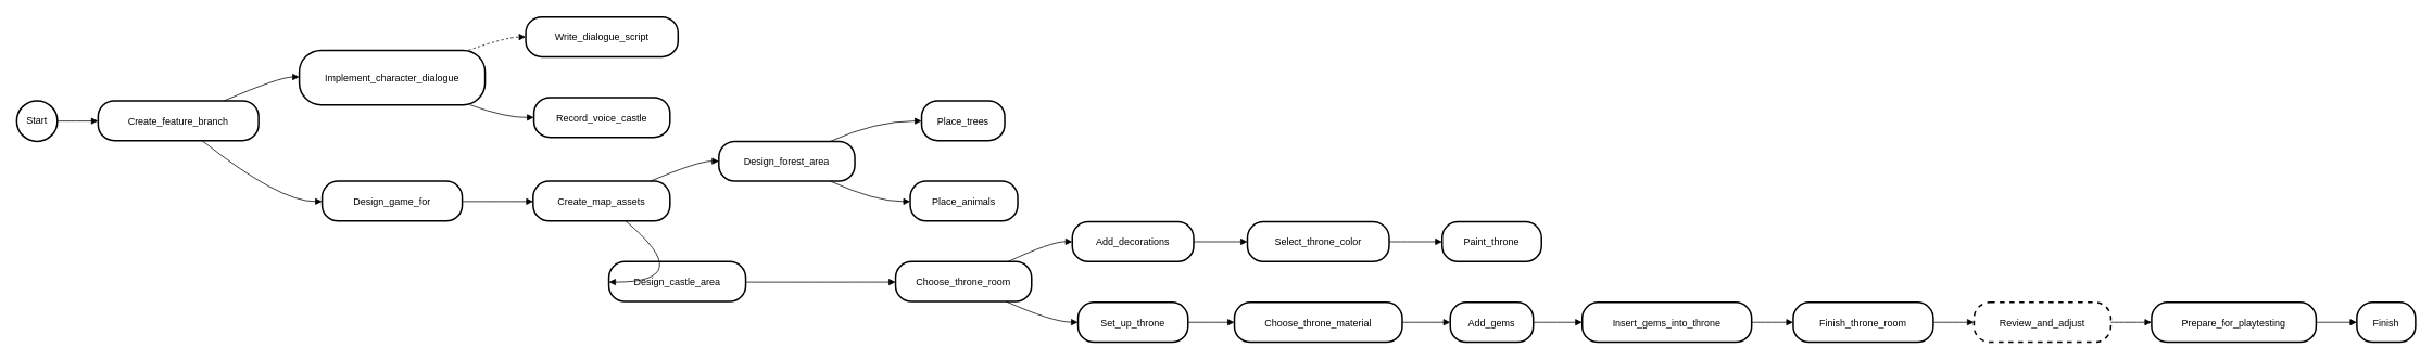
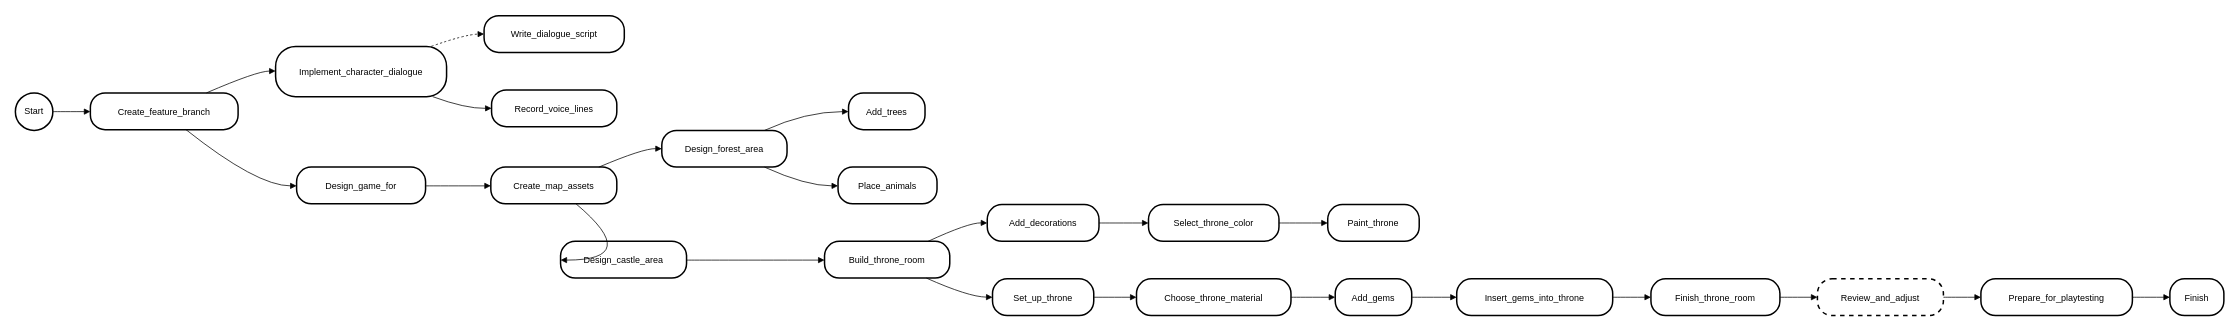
  <mxCell id="0" />
  <mxCell id="1" parent="0" />
  <mxCell id="2" value="Start" style="ellipse;aspect=fixed;strokeWidth=2;whiteSpace=wrap;" vertex="1" parent="1"><mxGeometry x="20" y="123" width="50" height="50" as="geometry" /></mxCell>
  <mxCell id="3" value="Create_feature_branch" style="rounded=1;arcSize=40;strokeWidth=2" vertex="1" parent="1"><mxGeometry x="120" y="123" width="197" height="49" as="geometry" /></mxCell>
  <mxCell id="4" value="Implement_character_dialogue" style="rounded=1;arcSize=40;strokeWidth=2" vertex="1" parent="1"><mxGeometry x="367" y="61" width="228" height="67" as="geometry" /></mxCell>
  <mxCell id="5" value="Design_game_for" style="rounded=1;arcSize=40;strokeWidth=2" vertex="1" parent="1"><mxGeometry x="395" y="222" width="172" height="49" as="geometry" /></mxCell>
  <mxCell id="6" value="Write_dialogue_script" style="rounded=1;arcSize=40;strokeWidth=2" vertex="1" parent="1"><mxGeometry x="645" y="20" width="187" height="49" as="geometry" /></mxCell>
- <mxCell id="7" value="Record_voice_castle" style="rounded=1;arcSize=40;strokeWidth=2" vertex="1" parent="1"><mxGeometry x="655" y="119" width="167" height="49" as="geometry" /></mxCell>
+ <mxCell id="7" value="Record_voice_lines" style="rounded=1;arcSize=40;strokeWidth=2" vertex="1" parent="1"><mxGeometry x="655" y="119" width="167" height="49" as="geometry" /></mxCell>
  <mxCell id="8" value="Create_map_assets" style="rounded=1;arcSize=40;strokeWidth=2" vertex="1" parent="1"><mxGeometry x="654" y="222" width="168" height="49" as="geometry" /></mxCell>
  <mxCell id="9" value="Design_forest_area" style="rounded=1;arcSize=40;strokeWidth=2" vertex="1" parent="1"><mxGeometry x="882" y="173" width="167" height="49" as="geometry" /></mxCell>
  <mxCell id="10" value="Design_castle_area" style="rounded=1;arcSize=40;strokeWidth=2" vertex="1" parent="1"><mxGeometry x="747" y="321" width="168" height="49" as="geometry" /></mxCell>
- <mxCell id="11" value="Place_trees" style="rounded=1;arcSize=40;strokeWidth=2" vertex="1" parent="1"><mxGeometry x="1131" y="123" width="102" height="49" as="geometry" /></mxCell>
+ <mxCell id="11" value="Add_trees" style="rounded=1;arcSize=40;strokeWidth=2" vertex="1" parent="1"><mxGeometry x="1131" y="123" width="102" height="49" as="geometry" /></mxCell>
  <mxCell id="12" value="Place_animals" style="rounded=1;arcSize=40;strokeWidth=2" vertex="1" parent="1"><mxGeometry x="1117" y="222" width="132" height="49" as="geometry" /></mxCell>
- <mxCell id="13" value="Choose_throne_room" style="rounded=1;arcSize=40;strokeWidth=2" vertex="1" parent="1"><mxGeometry x="1099" y="321" width="167" height="49" as="geometry" /></mxCell>
+ <mxCell id="13" value="Build_throne_room" style="rounded=1;arcSize=40;strokeWidth=2" vertex="1" parent="1"><mxGeometry x="1099" y="321" width="167" height="49" as="geometry" /></mxCell>
  <mxCell id="14" value="Add_decorations" style="rounded=1;arcSize=40;strokeWidth=2" vertex="1" parent="1"><mxGeometry x="1316" y="272" width="149" height="49" as="geometry" /></mxCell>
  <mxCell id="15" value="Set_up_throne" style="rounded=1;arcSize=40;strokeWidth=2" vertex="1" parent="1"><mxGeometry x="1323" y="371" width="135" height="49" as="geometry" /></mxCell>
  <mxCell id="16" value="Select_throne_color" style="rounded=1;arcSize=40;strokeWidth=2" vertex="1" parent="1"><mxGeometry x="1531" y="272" width="174" height="49" as="geometry" /></mxCell>
  <mxCell id="17" value="Choose_throne_material" style="rounded=1;arcSize=40;strokeWidth=2" vertex="1" parent="1"><mxGeometry x="1515" y="371" width="206" height="49" as="geometry" /></mxCell>
  <mxCell id="18" value="Paint_throne" style="rounded=1;arcSize=40;strokeWidth=2" vertex="1" parent="1"><mxGeometry x="1770" y="272" width="122" height="49" as="geometry" /></mxCell>
  <mxCell id="19" value="Add_gems" style="rounded=1;arcSize=40;strokeWidth=2" vertex="1" parent="1"><mxGeometry x="1780" y="371" width="102" height="49" as="geometry" /></mxCell>
  <mxCell id="20" value="Insert_gems_into_throne" style="rounded=1;arcSize=40;strokeWidth=2" vertex="1" parent="1"><mxGeometry x="1942" y="371" width="208" height="49" as="geometry" /></mxCell>
  <mxCell id="21" value="Finish_throne_room" style="rounded=1;arcSize=40;strokeWidth=2" vertex="1" parent="1"><mxGeometry x="2201" y="371" width="172" height="49" as="geometry" /></mxCell>
  <mxCell id="22" value="Review_and_adjust" style="rounded=1;arcSize=40;strokeWidth=2;dashed=1;" vertex="1" parent="1"><mxGeometry x="2423" y="371" width="168" height="49" as="geometry" /></mxCell>
  <mxCell id="23" value="Prepare_for_playtesting" style="rounded=1;arcSize=40;strokeWidth=2" vertex="1" parent="1"><mxGeometry x="2641" y="371" width="202" height="49" as="geometry" /></mxCell>
  <mxCell id="24" value="Finish" style="rounded=1;arcSize=40;strokeWidth=2" vertex="1" parent="1"><mxGeometry x="2893" y="371" width="72" height="49" as="geometry" /></mxCell>
  <mxCell id="25" value="" style="curved=1;startArrow=none;endArrow=block;exitX=1;exitY=0.5;entryX=0;entryY=0.51;" edge="1" parent="1" source="2" target="3"><mxGeometry relative="1" as="geometry"><Array as="points" /></mxGeometry></mxCell>
  <mxCell id="26" value="" style="curved=1;startArrow=none;endArrow=block;exitX=0.78;exitY=0.01;entryX=0;entryY=0.49;" edge="1" parent="1" source="3" target="4"><mxGeometry relative="1" as="geometry"><Array as="points"><mxPoint x="342" y="94" /></Array></mxGeometry></mxCell>
  <mxCell id="27" value="" style="curved=1;startArrow=none;endArrow=block;exitX=0.65;exitY=1.01;entryX=0;entryY=0.51;" edge="1" parent="1" source="3" target="5"><mxGeometry relative="1" as="geometry"><Array as="points"><mxPoint x="342" y="247" /></Array></mxGeometry></mxCell>
  <mxCell id="28" value="" style="curved=1;startArrow=none;endArrow=block;exitX=0.91;exitY=0;entryX=0;entryY=0.5;dashed=1;" edge="1" parent="1" source="4" target="6"><mxGeometry relative="1" as="geometry"><Array as="points"><mxPoint x="620" y="45" /></Array></mxGeometry></mxCell>
  <mxCell id="29" value="" style="curved=1;startArrow=none;endArrow=block;exitX=0.91;exitY=0.99;entryX=0;entryY=0.5;" edge="1" parent="1" source="4" target="7"><mxGeometry relative="1" as="geometry"><Array as="points"><mxPoint x="620" y="144" /></Array></mxGeometry></mxCell>
  <mxCell id="30" value="" style="curved=1;startArrow=none;endArrow=block;exitX=1;exitY=0.51;entryX=0;entryY=0.51;" edge="1" parent="1" source="5" target="8"><mxGeometry relative="1" as="geometry"><Array as="points" /></mxGeometry></mxCell>
  <mxCell id="31" value="" style="curved=1;startArrow=none;endArrow=block;exitX=0.85;exitY=0.01;entryX=0;entryY=0.5;" edge="1" parent="1" source="8" target="9"><mxGeometry relative="1" as="geometry"><Array as="points"><mxPoint x="857" y="197" /></Array></mxGeometry></mxCell>
  <mxCell id="32" value="" style="curved=1;startArrow=none;endArrow=block;exitX=0.68;exitY=1.01;entryX=0;entryY=0.51;" edge="1" parent="1" source="8" target="10"><mxGeometry relative="1" as="geometry"><Array as="points"><mxPoint x="857" y="346" /></Array></mxGeometry></mxCell>
  <mxCell id="33" value="" style="curved=1;startArrow=none;endArrow=block;exitX=0.82;exitY=0;entryX=0;entryY=0.51;" edge="1" parent="1" source="9" target="11"><mxGeometry relative="1" as="geometry"><Array as="points"><mxPoint x="1074" y="148" /></Array></mxGeometry></mxCell>
  <mxCell id="34" value="" style="curved=1;startArrow=none;endArrow=block;exitX=0.82;exitY=1;entryX=0;entryY=0.51;" edge="1" parent="1" source="9" target="12"><mxGeometry relative="1" as="geometry"><Array as="points"><mxPoint x="1074" y="247" /></Array></mxGeometry></mxCell>
  <mxCell id="35" value="" style="curved=1;startArrow=none;endArrow=block;exitX=0.99;exitY=0.51;entryX=0;entryY=0.51;" edge="1" parent="1" source="10" target="13"><mxGeometry relative="1" as="geometry"><Array as="points" /></mxGeometry></mxCell>
  <mxCell id="36" value="" style="curved=1;startArrow=none;endArrow=block;exitX=0.82;exitY=0.01;entryX=0;entryY=0.5;" edge="1" parent="1" source="13" target="14"><mxGeometry relative="1" as="geometry"><Array as="points"><mxPoint x="1291" y="296" /></Array></mxGeometry></mxCell>
  <mxCell id="37" value="" style="curved=1;startArrow=none;endArrow=block;exitX=0.82;exitY=1.01;entryX=0;entryY=0.5;" edge="1" parent="1" source="13" target="15"><mxGeometry relative="1" as="geometry"><Array as="points"><mxPoint x="1291" y="395" /></Array></mxGeometry></mxCell>
  <mxCell id="38" value="" style="curved=1;startArrow=none;endArrow=block;exitX=1;exitY=0.5;entryX=0;entryY=0.5;" edge="1" parent="1" source="14" target="16"><mxGeometry relative="1" as="geometry"><Array as="points" /></mxGeometry></mxCell>
  <mxCell id="39" value="" style="curved=1;startArrow=none;endArrow=block;exitX=1;exitY=0.5;entryX=0;entryY=0.5;" edge="1" parent="1" source="15" target="17"><mxGeometry relative="1" as="geometry"><Array as="points" /></mxGeometry></mxCell>
  <mxCell id="40" value="" style="curved=1;startArrow=none;endArrow=block;exitX=1;exitY=0.5;entryX=0;entryY=0.5;" edge="1" parent="1" source="16" target="18"><mxGeometry relative="1" as="geometry"><Array as="points" /></mxGeometry></mxCell>
  <mxCell id="41" value="" style="curved=1;startArrow=none;endArrow=block;exitX=1;exitY=0.5;entryX=0;entryY=0.5;" edge="1" parent="1" source="17" target="19"><mxGeometry relative="1" as="geometry"><Array as="points" /></mxGeometry></mxCell>
  <mxCell id="42" value="" style="curved=1;startArrow=none;endArrow=block;exitX=1.01;exitY=0.5;entryX=0;entryY=0.5;" edge="1" parent="1" source="19" target="20"><mxGeometry relative="1" as="geometry"><Array as="points" /></mxGeometry></mxCell>
  <mxCell id="43" value="" style="curved=1;startArrow=none;endArrow=block;exitX=1;exitY=0.5;entryX=0;entryY=0.5;" edge="1" parent="1" source="20" target="21"><mxGeometry relative="1" as="geometry"><Array as="points" /></mxGeometry></mxCell>
  <mxCell id="44" value="" style="curved=1;startArrow=none;endArrow=block;exitX=1;exitY=0.5;entryX=0;entryY=0.5;" edge="1" parent="1" source="21" target="22"><mxGeometry relative="1" as="geometry"><Array as="points" /></mxGeometry></mxCell>
  <mxCell id="45" value="" style="curved=1;startArrow=none;endArrow=block;exitX=1;exitY=0.5;entryX=0;entryY=0.5;" edge="1" parent="1" source="22" target="23"><mxGeometry relative="1" as="geometry"><Array as="points" /></mxGeometry></mxCell>
  <mxCell id="46" value="" style="curved=1;startArrow=none;endArrow=block;exitX=1;exitY=0.5;entryX=0;entryY=0.5;" edge="1" parent="1" source="23" target="24"><mxGeometry relative="1" as="geometry"><Array as="points" /></mxGeometry></mxCell>
